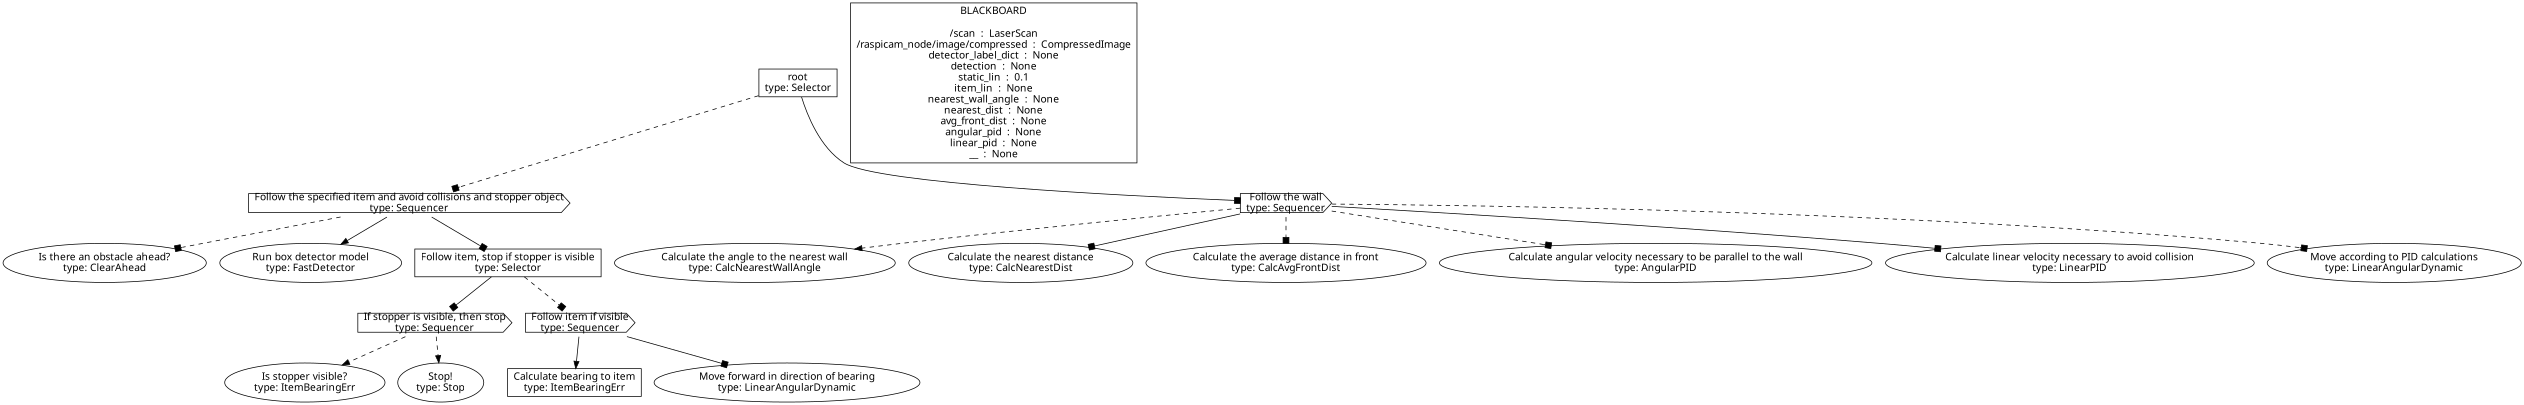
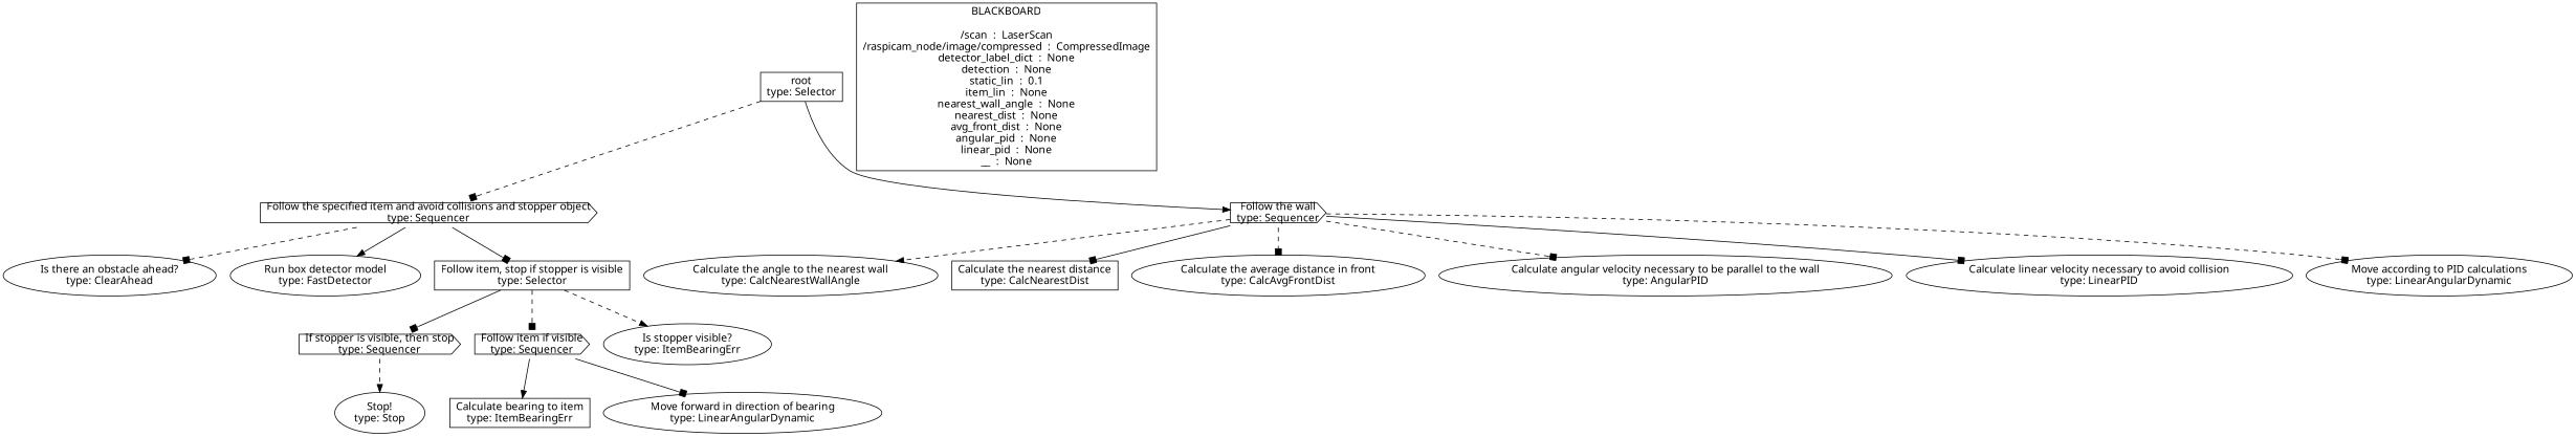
  digraph {
    fontname="Noto Sans"
    node [fontname="Noto Sans" shape=oval]
    edge [arrowhead=box fontname="Noto Sans" style=dashed]
    n1 [label="root\ntype: Selector" shape=box]
    n2 [label="Follow the specified item and avoid collisions and stopper object\ntype: Sequencer" shape=cds]
    n3 [label="Follow the wall\ntype: Sequencer" shape=cds]
    n4 [label="Is there an obstacle ahead?\ntype: ClearAhead"]
    n5 [label="Run box detector model\ntype: FastDetector"]
    n6 [label="Follow item, stop if stopper is visible\ntype: Selector" shape=box]
    n7 [label="Calculate the angle to the nearest wall\ntype: CalcNearestWallAngle"]
-   n8 [label="Calculate the nearest distance\ntype: CalcNearestDist"]
+   n8 [label="Calculate the nearest distance\ntype: CalcNearestDist" shape=box]
    n9 [label="Calculate the average distance in front\ntype: CalcAvgFrontDist"]
    n10 [label="Calculate angular velocity necessary to be parallel to the wall\ntype: AngularPID"]
    n11 [label="Calculate linear velocity necessary to avoid collision\ntype: LinearPID"]
    n12 [label="Move according to PID calculations\ntype: LinearAngularDynamic"]
    n13 [label="If stopper is visible, then stop\ntype: Sequencer" shape=cds]
    n14 [label="Follow item if visible\ntype: Sequencer" shape=cds]
    n15 [label="Is stopper visible?\ntype: ItemBearingErr"]
    n16 [label="Stop!\ntype: Stop"]
    n17 [label="Calculate bearing to item\ntype: ItemBearingErr" shape=box]
    n18 [label="Move forward in direction of bearing\ntype: LinearAngularDynamic"]
    n19 [label="BLACKBOARD\n\n/scan  :  LaserScan\n/raspicam_node/image/compressed  :  CompressedImage\ndetector_label_dict  :  None\ndetection  :  None\nstatic_lin  :  0.1\nitem_lin  :  None\nnearest_wall_angle  :  None\nnearest_dist  :  None\navg_front_dist  :  None\nangular_pid  :  None\nlinear_pid  :  None\n__  :  None\n" shape=rectangle]
    n1 -> n2
-   n1 -> n3 [style=solid]
+   n1 -> n3 [arrowhead=normal style=solid]
    n2 -> n4
    n2 -> n5 [arrowhead=normal style=solid]
    n2 -> n6 [style=solid]
    n3 -> n7 [arrowhead=normal]
    n3 -> n8 [style=solid]
    n3 -> n9
    n3 -> n10
    n3 -> n11 [style=solid]
    n3 -> n12
    n6 -> n13 [style=solid]
    n6 -> n14
-   n13 -> n15 [arrowhead=normal]
+   n6 -> n15 [arrowhead=normal]
    n13 -> n16 [arrowhead=normal]
    n14 -> n17 [arrowhead=normal style=solid]
    n14 -> n18 [style=solid]
  }
